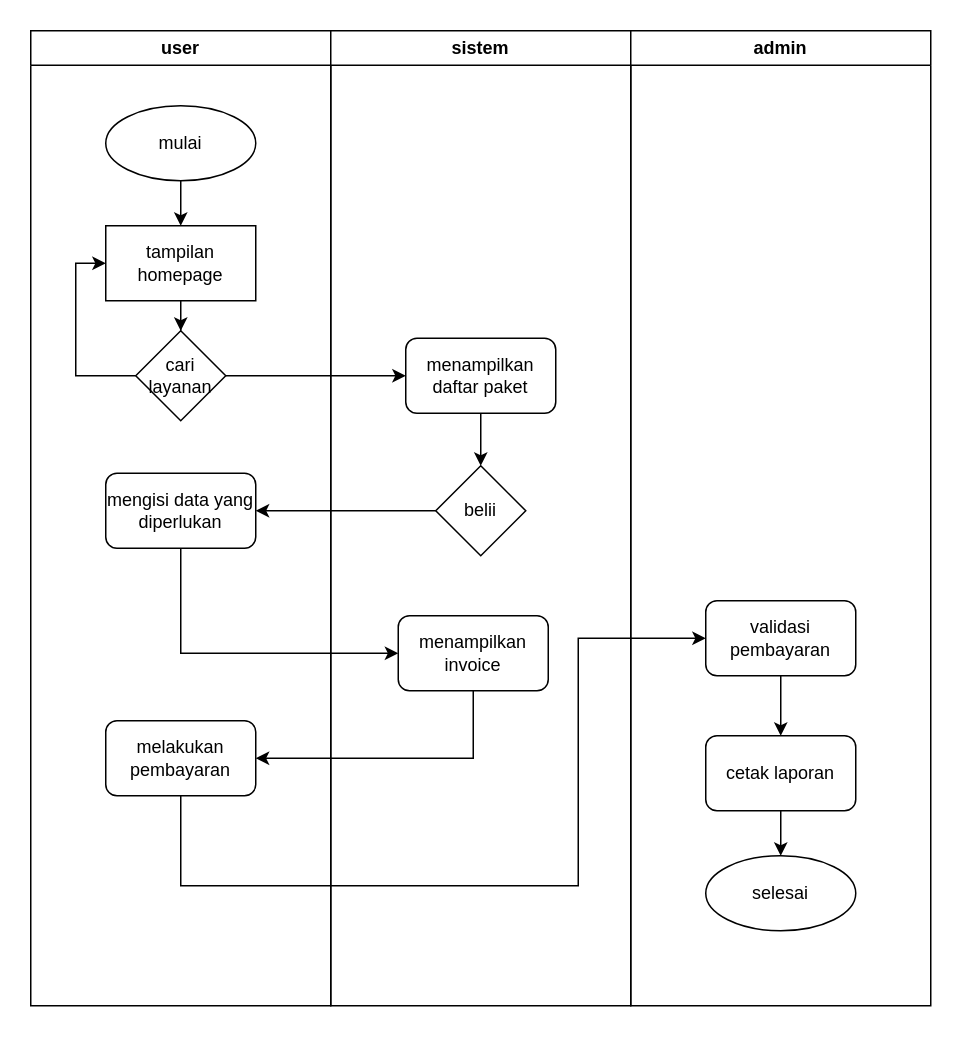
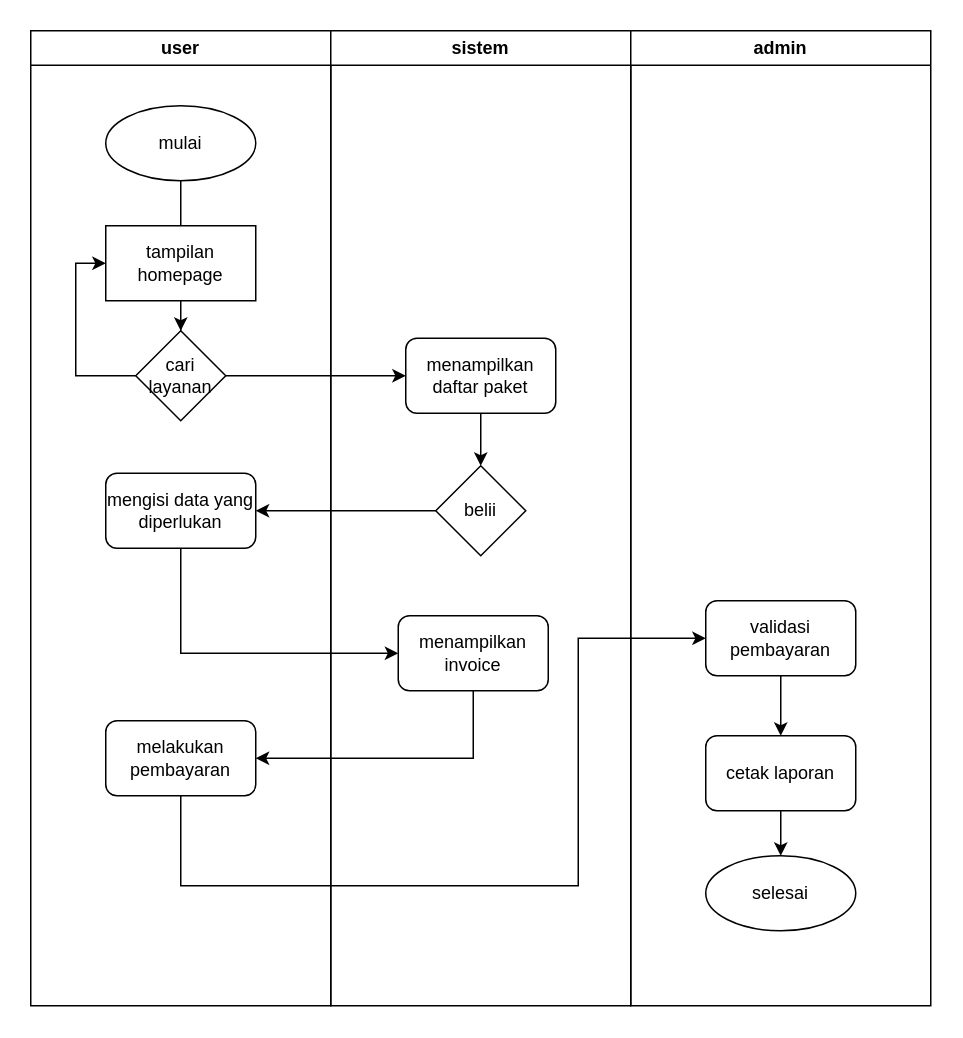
  <mxCell id="0" />
  <mxCell id="1" parent="0" />
  <mxCell id="2" value="user" style="swimlane;whiteSpace=wrap;html=1;" vertex="1" parent="1"><mxGeometry x="20" y="20" width="200" height="650" as="geometry" /></mxCell>
- <mxCell id="3" value="" style="edgeStyle=orthogonalEdgeStyle;rounded=0;orthogonalLoop=1;jettySize=auto;html=1;entryX=0.5;entryY=0;entryDx=0;entryDy=0;" edge="1" parent="2" source="4" target="6"><mxGeometry relative="1" as="geometry" /></mxCell>
+ <mxCell id="3" value="" style="edgeStyle=orthogonalEdgeStyle;rounded=0;orthogonalLoop=1;jettySize=auto;html=1;entryX=0.5;entryY=0;entryDx=0;entryDy=0;endArrow=none;" edge="1" parent="2" source="4" target="6"><mxGeometry relative="1" as="geometry" /></mxCell>
  <mxCell id="4" value="mulai" style="ellipse;whiteSpace=wrap;html=1;" vertex="1" parent="2"><mxGeometry x="50" y="50" width="100" height="50" as="geometry" /></mxCell>
  <mxCell id="5" value="" style="edgeStyle=orthogonalEdgeStyle;rounded=0;orthogonalLoop=1;jettySize=auto;html=1;" edge="1" parent="2" source="6" target="9"><mxGeometry relative="1" as="geometry" /></mxCell>
  <mxCell id="6" value="tampilan homepage" style="rounded=0;whiteSpace=wrap;html=1;" vertex="1" parent="2"><mxGeometry x="50" y="130" width="100" height="50" as="geometry" /></mxCell>
  <mxCell id="7" value="mengisi data yang diperlukan" style="rounded=1;whiteSpace=wrap;html=1;" vertex="1" parent="2"><mxGeometry x="50" y="295" width="100" height="50" as="geometry" /></mxCell>
  <mxCell id="8" style="edgeStyle=orthogonalEdgeStyle;rounded=0;orthogonalLoop=1;jettySize=auto;html=1;entryX=0;entryY=0.5;entryDx=0;entryDy=0;" edge="1" parent="2" source="9" target="6"><mxGeometry relative="1" as="geometry"><Array as="points"><mxPoint x="30" y="230" /><mxPoint x="30" y="155" /></Array></mxGeometry></mxCell>
  <mxCell id="9" value="cari layanan" style="rhombus;whiteSpace=wrap;html=1;" vertex="1" parent="2"><mxGeometry x="70" y="200" width="60" height="60" as="geometry" /></mxCell>
  <mxCell id="10" value="melakukan pembayaran" style="rounded=1;whiteSpace=wrap;html=1;" vertex="1" parent="2"><mxGeometry x="50" y="460" width="100" height="50" as="geometry" /></mxCell>
  <mxCell id="11" value="sistem" style="swimlane;whiteSpace=wrap;html=1;" vertex="1" parent="1"><mxGeometry x="220" y="20" width="200" height="650" as="geometry" /></mxCell>
  <mxCell id="12" value="belii" style="rhombus;whiteSpace=wrap;html=1;" vertex="1" parent="11"><mxGeometry x="70" y="290" width="60" height="60" as="geometry" /></mxCell>
  <mxCell id="13" value="" style="edgeStyle=orthogonalEdgeStyle;rounded=0;orthogonalLoop=1;jettySize=auto;html=1;" edge="1" parent="11" source="14" target="12"><mxGeometry relative="1" as="geometry" /></mxCell>
  <mxCell id="14" value="menampilkan daftar paket" style="rounded=1;whiteSpace=wrap;html=1;" vertex="1" parent="11"><mxGeometry x="50" y="205" width="100" height="50" as="geometry" /></mxCell>
  <mxCell id="15" value="menampilkan invoice" style="rounded=1;whiteSpace=wrap;html=1;" vertex="1" parent="11"><mxGeometry x="45" y="390" width="100" height="50" as="geometry" /></mxCell>
  <mxCell id="16" value="admin" style="swimlane;whiteSpace=wrap;html=1;" vertex="1" parent="1"><mxGeometry x="420" y="20" width="200" height="650" as="geometry" /></mxCell>
  <mxCell id="17" value="" style="edgeStyle=orthogonalEdgeStyle;rounded=0;orthogonalLoop=1;jettySize=auto;html=1;entryX=0.5;entryY=0;entryDx=0;entryDy=0;" edge="1" parent="16" source="18" target="20"><mxGeometry relative="1" as="geometry"><mxPoint x="100" y="460" as="targetPoint" /></mxGeometry></mxCell>
  <mxCell id="18" value="validasi pembayaran" style="rounded=1;whiteSpace=wrap;html=1;" vertex="1" parent="16"><mxGeometry x="50" y="380" width="100" height="50" as="geometry" /></mxCell>
  <mxCell id="19" value="" style="edgeStyle=orthogonalEdgeStyle;rounded=0;orthogonalLoop=1;jettySize=auto;html=1;" edge="1" parent="16" source="20" target="21"><mxGeometry relative="1" as="geometry" /></mxCell>
  <mxCell id="20" value="cetak laporan" style="rounded=1;whiteSpace=wrap;html=1;" vertex="1" parent="16"><mxGeometry x="50" y="470" width="100" height="50" as="geometry" /></mxCell>
  <mxCell id="21" value="selesai" style="ellipse;whiteSpace=wrap;html=1;" vertex="1" parent="16"><mxGeometry x="50" y="550" width="100" height="50" as="geometry" /></mxCell>
  <mxCell id="22" style="edgeStyle=orthogonalEdgeStyle;rounded=0;orthogonalLoop=1;jettySize=auto;html=1;entryX=0;entryY=0.5;entryDx=0;entryDy=0;" edge="1" parent="1" source="9" target="14"><mxGeometry relative="1" as="geometry" /></mxCell>
  <mxCell id="23" style="edgeStyle=orthogonalEdgeStyle;rounded=0;orthogonalLoop=1;jettySize=auto;html=1;" edge="1" parent="1" source="12" target="7"><mxGeometry relative="1" as="geometry" /></mxCell>
  <mxCell id="24" style="edgeStyle=orthogonalEdgeStyle;rounded=0;orthogonalLoop=1;jettySize=auto;html=1;entryX=0;entryY=0.5;entryDx=0;entryDy=0;" edge="1" parent="1" source="7" target="15"><mxGeometry relative="1" as="geometry"><Array as="points"><mxPoint x="120" y="435" /></Array></mxGeometry></mxCell>
  <mxCell id="25" style="edgeStyle=orthogonalEdgeStyle;rounded=0;orthogonalLoop=1;jettySize=auto;html=1;entryX=1;entryY=0.5;entryDx=0;entryDy=0;" edge="1" parent="1" source="15" target="10"><mxGeometry relative="1" as="geometry"><Array as="points"><mxPoint x="315" y="505" /></Array></mxGeometry></mxCell>
  <mxCell id="26" style="edgeStyle=orthogonalEdgeStyle;rounded=0;orthogonalLoop=1;jettySize=auto;html=1;entryX=0;entryY=0.5;entryDx=0;entryDy=0;" edge="1" parent="1" source="10" target="18"><mxGeometry relative="1" as="geometry"><Array as="points"><mxPoint x="120" y="590" /><mxPoint x="385" y="590" /><mxPoint x="385" y="425" /></Array></mxGeometry></mxCell>
